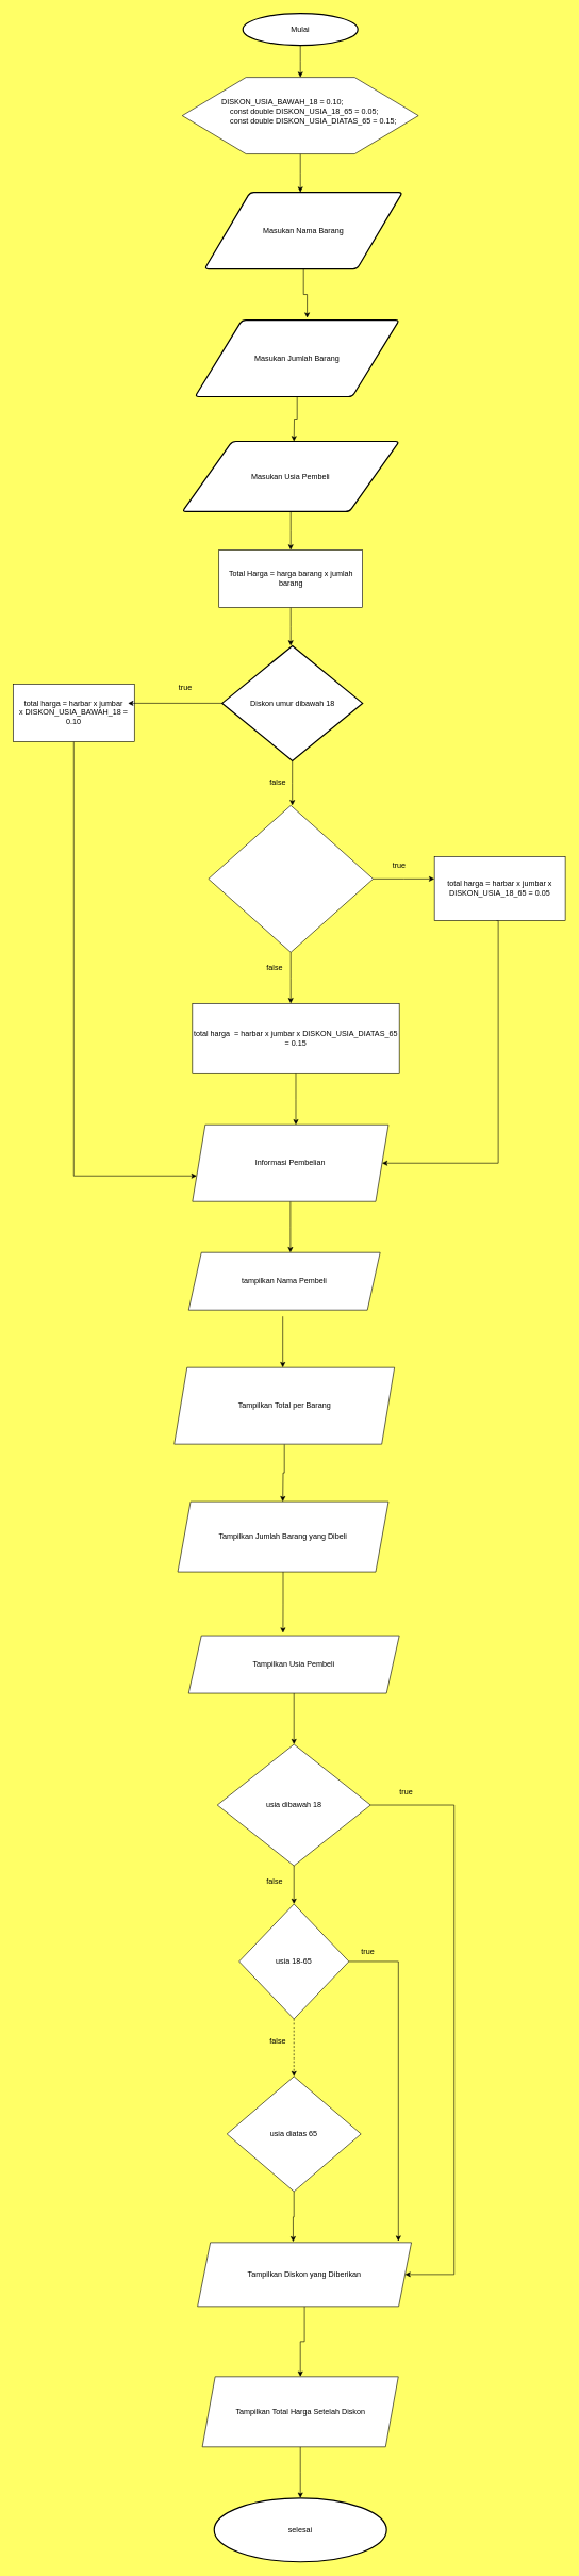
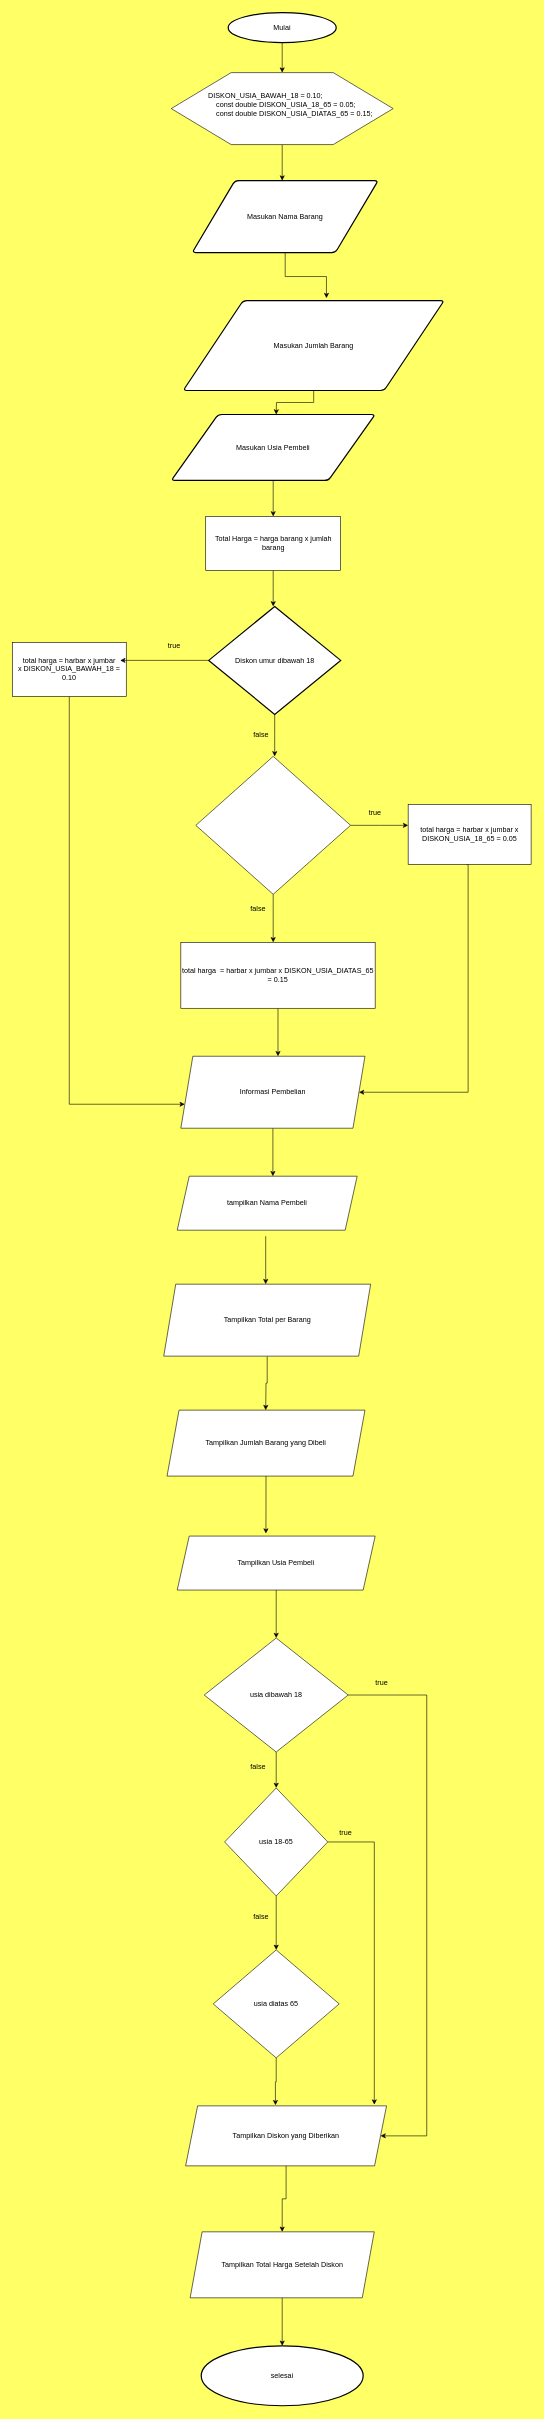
  <mxCell id="0" />
  <mxCell id="1" parent="0" />
  <mxCell id="2" style="edgeStyle=orthogonalEdgeStyle;rounded=0;orthogonalLoop=1;jettySize=auto;html=1;exitX=0.5;exitY=1;exitDx=0;exitDy=0;exitPerimeter=0;" edge="1" parent="1" source="3"><mxGeometry relative="1" as="geometry"><mxPoint x="470" y="120" as="targetPoint" /></mxGeometry></mxCell>
  <mxCell id="3" value="Mulai" style="strokeWidth=2;html=1;shape=mxgraph.flowchart.start_1;whiteSpace=wrap;" vertex="1" parent="1"><mxGeometry x="380" y="20" width="180" height="50" as="geometry" /></mxCell>
  <mxCell id="4" style="edgeStyle=orthogonalEdgeStyle;rounded=0;orthogonalLoop=1;jettySize=auto;html=1;exitX=0.5;exitY=1;exitDx=0;exitDy=0;" edge="1" parent="1" source="5"><mxGeometry relative="1" as="geometry"><mxPoint x="470" y="300" as="targetPoint" /></mxGeometry></mxCell>
  <mxCell id="5" value="" style="verticalLabelPosition=bottom;verticalAlign=top;html=1;shape=hexagon;perimeter=hexagonPerimeter2;arcSize=6;size=0.27;" vertex="1" parent="1"><mxGeometry x="285" y="120" width="370" height="120" as="geometry" /></mxCell>
  <mxCell id="6" value="DISKON_USIA_BAWAH_18 = 0.10;&#10;    const double DISKON_USIA_18_65 = 0.05;&#10;    const double DISKON_USIA_DIATAS_65 = 0.15;" style="text;whiteSpace=wrap;" vertex="1" parent="1"><mxGeometry x="345" y="145" width="310" height="70" as="geometry" /></mxCell>
  <mxCell id="7" value="Masukan Nama Barang" style="shape=parallelogram;html=1;strokeWidth=2;perimeter=parallelogramPerimeter;whiteSpace=wrap;rounded=1;arcSize=12;size=0.23;" vertex="1" parent="1"><mxGeometry x="320" y="300" width="310" height="120" as="geometry" /></mxCell>
  <mxCell id="8" style="edgeStyle=orthogonalEdgeStyle;rounded=0;orthogonalLoop=1;jettySize=auto;html=1;" edge="1" parent="1" source="9"><mxGeometry relative="1" as="geometry"><mxPoint x="460" y="690" as="targetPoint" /></mxGeometry></mxCell>
- <mxCell id="9" value="Masukan Jumlah Barang" style="shape=parallelogram;html=1;strokeWidth=2;perimeter=parallelogramPerimeter;whiteSpace=wrap;rounded=1;arcSize=12;size=0.23;" vertex="1" parent="1"><mxGeometry x="305" y="500" width="320" height="120" as="geometry" /></mxCell>
+ <mxCell id="9" value="Masukan Jumlah Barang" style="shape=parallelogram;html=1;strokeWidth=2;perimeter=parallelogramPerimeter;whiteSpace=wrap;rounded=1;arcSize=12;size=0.23;" vertex="1" parent="1"><mxGeometry x="305" y="500" width="435" height="150" as="geometry" /></mxCell>
  <mxCell id="10" style="edgeStyle=orthogonalEdgeStyle;rounded=0;orthogonalLoop=1;jettySize=auto;html=1;entryX=0.549;entryY=-0.027;entryDx=0;entryDy=0;entryPerimeter=0;" edge="1" parent="1" source="7" target="9"><mxGeometry relative="1" as="geometry" /></mxCell>
  <mxCell id="11" style="edgeStyle=orthogonalEdgeStyle;rounded=0;orthogonalLoop=1;jettySize=auto;html=1;" edge="1" parent="1" source="12"><mxGeometry relative="1" as="geometry"><mxPoint x="455" y="860" as="targetPoint" /></mxGeometry></mxCell>
  <mxCell id="12" value="Masukan Usia Pembeli" style="shape=parallelogram;html=1;strokeWidth=2;perimeter=parallelogramPerimeter;whiteSpace=wrap;rounded=1;arcSize=12;size=0.23;" vertex="1" parent="1"><mxGeometry x="285" y="690" width="340" height="110" as="geometry" /></mxCell>
  <mxCell id="13" style="edgeStyle=orthogonalEdgeStyle;rounded=0;orthogonalLoop=1;jettySize=auto;html=1;" edge="1" parent="1" source="14"><mxGeometry relative="1" as="geometry"><mxPoint x="457.5" y="1260" as="targetPoint" /></mxGeometry></mxCell>
  <mxCell id="14" value="Diskon umur dibawah 18" style="strokeWidth=2;html=1;shape=mxgraph.flowchart.decision;whiteSpace=wrap;" vertex="1" parent="1"><mxGeometry x="347.5" y="1010" width="220" height="180" as="geometry" /></mxCell>
  <mxCell id="15" style="edgeStyle=orthogonalEdgeStyle;rounded=0;orthogonalLoop=1;jettySize=auto;html=1;" edge="1" parent="1" source="16"><mxGeometry relative="1" as="geometry"><mxPoint x="455" y="1010" as="targetPoint" /></mxGeometry></mxCell>
  <mxCell id="16" value="Total Harga = harga barang x jumlah barang" style="rounded=0;whiteSpace=wrap;html=1;" vertex="1" parent="1"><mxGeometry x="342.5" y="860" width="225" height="90" as="geometry" /></mxCell>
  <mxCell id="17" style="edgeStyle=orthogonalEdgeStyle;rounded=0;orthogonalLoop=1;jettySize=auto;html=1;" edge="1" parent="1" source="19"><mxGeometry relative="1" as="geometry"><mxPoint x="455" y="1570" as="targetPoint" /></mxGeometry></mxCell>
  <mxCell id="18" style="edgeStyle=orthogonalEdgeStyle;rounded=0;orthogonalLoop=1;jettySize=auto;html=1;" edge="1" parent="1" source="19"><mxGeometry relative="1" as="geometry"><mxPoint x="680" y="1375" as="targetPoint" /></mxGeometry></mxCell>
  <mxCell id="19" value="" style="rhombus;whiteSpace=wrap;html=1;" vertex="1" parent="1"><mxGeometry x="326" y="1260" width="258" height="230" as="geometry" /></mxCell>
  <mxCell id="20" style="edgeStyle=orthogonalEdgeStyle;rounded=0;orthogonalLoop=1;jettySize=auto;html=1;" edge="1" parent="1" source="21"><mxGeometry relative="1" as="geometry"><mxPoint x="463" y="1760" as="targetPoint" /></mxGeometry></mxCell>
  <mxCell id="21" value="total harga&amp;nbsp; = harbar x jumbar x&amp;nbsp;DISKON_USIA_DIATAS_65 = 0.15" style="rounded=0;whiteSpace=wrap;html=1;" vertex="1" parent="1"><mxGeometry x="301" y="1570" width="324" height="110" as="geometry" /></mxCell>
  <mxCell id="22" style="edgeStyle=orthogonalEdgeStyle;rounded=0;orthogonalLoop=1;jettySize=auto;html=1;" edge="1" parent="1" source="23" target="31"><mxGeometry relative="1" as="geometry"><mxPoint x="120" y="1840" as="targetPoint" /><Array as="points"><mxPoint x="115" y="1840" /></Array></mxGeometry></mxCell>
  <mxCell id="23" value="total harga = harbar x jumbar x&amp;nbsp;DISKON_USIA_BAWAH_18 = 0.10" style="rounded=0;whiteSpace=wrap;html=1;" vertex="1" parent="1"><mxGeometry x="20" y="1070" width="190" height="90" as="geometry" /></mxCell>
  <mxCell id="24" style="edgeStyle=orthogonalEdgeStyle;rounded=0;orthogonalLoop=1;jettySize=auto;html=1;entryX=1;entryY=0.5;entryDx=0;entryDy=0;" edge="1" parent="1" target="31"><mxGeometry relative="1" as="geometry"><mxPoint x="779.5" y="1831" as="targetPoint" /><mxPoint x="777" y="1440" as="sourcePoint" /><Array as="points"><mxPoint x="780" y="1440" /><mxPoint x="780" y="1820" /></Array></mxGeometry></mxCell>
  <mxCell id="25" value="total harga = harbar x jumbar x DISKON_USIA_18_65 = 0.05" style="rounded=0;whiteSpace=wrap;html=1;" vertex="1" parent="1"><mxGeometry x="680" y="1340" width="205" height="100" as="geometry" /></mxCell>
  <mxCell id="26" value="true" style="text;html=1;strokeColor=none;fillColor=none;align=center;verticalAlign=middle;whiteSpace=wrap;rounded=0;" vertex="1" parent="1"><mxGeometry x="595" y="1340" width="60" height="30" as="geometry" /></mxCell>
  <mxCell id="27" value="false" style="text;html=1;strokeColor=none;fillColor=none;align=center;verticalAlign=middle;whiteSpace=wrap;rounded=0;" vertex="1" parent="1"><mxGeometry x="400" y="1500" width="60" height="30" as="geometry" /></mxCell>
  <mxCell id="28" value="false" style="text;html=1;strokeColor=none;fillColor=none;align=center;verticalAlign=middle;whiteSpace=wrap;rounded=0;" vertex="1" parent="1"><mxGeometry x="405" y="1210" width="60" height="30" as="geometry" /></mxCell>
  <mxCell id="29" value="true" style="text;html=1;strokeColor=none;fillColor=none;align=center;verticalAlign=middle;whiteSpace=wrap;rounded=0;" vertex="1" parent="1"><mxGeometry x="260" y="1060" width="60" height="30" as="geometry" /></mxCell>
  <mxCell id="30" style="edgeStyle=orthogonalEdgeStyle;rounded=0;orthogonalLoop=1;jettySize=auto;html=1;" edge="1" parent="1" source="31"><mxGeometry relative="1" as="geometry"><mxPoint x="454.5" y="1960" as="targetPoint" /></mxGeometry></mxCell>
  <mxCell id="31" value="Informasi Pembelian" style="shape=parallelogram;perimeter=parallelogramPerimeter;whiteSpace=wrap;html=1;fixedSize=1;" vertex="1" parent="1"><mxGeometry x="301" y="1760" width="307" height="120" as="geometry" /></mxCell>
  <mxCell id="32" style="edgeStyle=orthogonalEdgeStyle;rounded=0;orthogonalLoop=1;jettySize=auto;html=1;" edge="1" parent="1"><mxGeometry relative="1" as="geometry"><mxPoint x="442.5" y="2140" as="targetPoint" /><mxPoint x="442.5" y="2060" as="sourcePoint" /></mxGeometry></mxCell>
  <mxCell id="33" style="edgeStyle=orthogonalEdgeStyle;rounded=0;orthogonalLoop=1;jettySize=auto;html=1;" edge="1" parent="1" source="34"><mxGeometry relative="1" as="geometry"><mxPoint x="442.5" y="2350" as="targetPoint" /></mxGeometry></mxCell>
  <mxCell id="34" value="Tampilkan Total per Barang" style="shape=parallelogram;perimeter=parallelogramPerimeter;whiteSpace=wrap;html=1;fixedSize=1;" vertex="1" parent="1"><mxGeometry x="272.5" y="2140" width="345" height="120" as="geometry" /></mxCell>
  <mxCell id="35" value="Tampilkan Jumlah Barang yang Dibeli" style="shape=parallelogram;perimeter=parallelogramPerimeter;whiteSpace=wrap;html=1;fixedSize=1;" vertex="1" parent="1"><mxGeometry x="278" y="2350" width="330" height="110" as="geometry" /></mxCell>
  <mxCell id="36" style="edgeStyle=orthogonalEdgeStyle;rounded=0;orthogonalLoop=1;jettySize=auto;html=1;" edge="1" parent="1" source="37"><mxGeometry relative="1" as="geometry"><mxPoint x="460" y="2730" as="targetPoint" /></mxGeometry></mxCell>
  <mxCell id="37" value="Tampilkan Usia Pembeli" style="shape=parallelogram;perimeter=parallelogramPerimeter;whiteSpace=wrap;html=1;fixedSize=1;" vertex="1" parent="1"><mxGeometry x="295" y="2560" width="330" height="90" as="geometry" /></mxCell>
  <mxCell id="38" style="edgeStyle=orthogonalEdgeStyle;rounded=0;orthogonalLoop=1;jettySize=auto;html=1;entryX=0.448;entryY=-0.047;entryDx=0;entryDy=0;entryPerimeter=0;" edge="1" parent="1" source="35" target="37"><mxGeometry relative="1" as="geometry" /></mxCell>
  <mxCell id="39" style="edgeStyle=orthogonalEdgeStyle;rounded=0;orthogonalLoop=1;jettySize=auto;html=1;entryX=0.5;entryY=0;entryDx=0;entryDy=0;" edge="1" parent="1" source="40" target="42"><mxGeometry relative="1" as="geometry" /></mxCell>
  <mxCell id="40" value="Tampilkan Diskon yang Diberikan" style="shape=parallelogram;perimeter=parallelogramPerimeter;whiteSpace=wrap;html=1;fixedSize=1;" vertex="1" parent="1"><mxGeometry x="309" y="3510" width="335" height="100" as="geometry" /></mxCell>
  <mxCell id="41" style="edgeStyle=orthogonalEdgeStyle;rounded=0;orthogonalLoop=1;jettySize=auto;html=1;" edge="1" parent="1" source="42"><mxGeometry relative="1" as="geometry"><mxPoint x="470" y="3910" as="targetPoint" /></mxGeometry></mxCell>
  <mxCell id="42" value="Tampilkan Total Harga Setelah Diskon" style="shape=parallelogram;perimeter=parallelogramPerimeter;whiteSpace=wrap;html=1;fixedSize=1;" vertex="1" parent="1"><mxGeometry x="316.5" y="3720" width="307" height="110" as="geometry" /></mxCell>
  <mxCell id="43" style="edgeStyle=orthogonalEdgeStyle;rounded=0;orthogonalLoop=1;jettySize=auto;html=1;" edge="1" parent="1" source="45"><mxGeometry relative="1" as="geometry"><mxPoint x="460" y="2980" as="targetPoint" /></mxGeometry></mxCell>
  <mxCell id="44" style="edgeStyle=orthogonalEdgeStyle;rounded=0;orthogonalLoop=1;jettySize=auto;html=1;" edge="1" parent="1" source="45" target="40"><mxGeometry relative="1" as="geometry"><mxPoint x="710" y="3570" as="targetPoint" /><Array as="points"><mxPoint x="711" y="2825" /><mxPoint x="711" y="3560" /></Array></mxGeometry></mxCell>
  <mxCell id="45" value="usia dibawah 18" style="rhombus;whiteSpace=wrap;html=1;" vertex="1" parent="1"><mxGeometry x="340" y="2730" width="240" height="190" as="geometry" /></mxCell>
- <mxCell id="46" style="edgeStyle=orthogonalEdgeStyle;rounded=0;orthogonalLoop=1;jettySize=auto;html=1;entryX=0.5;entryY=0;entryDx=0;entryDy=0;dashed=1;" edge="1" parent="1" source="47" target="48"><mxGeometry relative="1" as="geometry" /></mxCell>
+ <mxCell id="46" style="edgeStyle=orthogonalEdgeStyle;rounded=0;orthogonalLoop=1;jettySize=auto;html=1;entryX=0.5;entryY=0;entryDx=0;entryDy=0;" edge="1" parent="1" source="47" target="48"><mxGeometry relative="1" as="geometry" /></mxCell>
  <mxCell id="47" value="usia 18-65" style="rhombus;whiteSpace=wrap;html=1;" vertex="1" parent="1"><mxGeometry x="374" y="2980" width="172" height="180" as="geometry" /></mxCell>
  <mxCell id="48" value="usia diatas 65" style="rhombus;whiteSpace=wrap;html=1;" vertex="1" parent="1"><mxGeometry x="355" y="3250" width="210" height="180" as="geometry" /></mxCell>
  <mxCell id="49" style="edgeStyle=orthogonalEdgeStyle;rounded=0;orthogonalLoop=1;jettySize=auto;html=1;entryX=0.447;entryY=-0.011;entryDx=0;entryDy=0;entryPerimeter=0;" edge="1" parent="1" source="48" target="40"><mxGeometry relative="1" as="geometry" /></mxCell>
  <mxCell id="50" style="edgeStyle=orthogonalEdgeStyle;rounded=0;orthogonalLoop=1;jettySize=auto;html=1;exitX=1;exitY=0.5;exitDx=0;exitDy=0;entryX=0.939;entryY=-0.021;entryDx=0;entryDy=0;entryPerimeter=0;" edge="1" parent="1" source="47" target="40"><mxGeometry relative="1" as="geometry" /></mxCell>
  <mxCell id="51" value="false" style="text;html=1;strokeColor=none;fillColor=none;align=center;verticalAlign=middle;whiteSpace=wrap;rounded=0;" vertex="1" parent="1"><mxGeometry x="400" y="2930" width="60" height="30" as="geometry" /></mxCell>
  <mxCell id="52" value="false" style="text;html=1;strokeColor=none;fillColor=none;align=center;verticalAlign=middle;whiteSpace=wrap;rounded=0;" vertex="1" parent="1"><mxGeometry x="405" y="3180" width="60" height="30" as="geometry" /></mxCell>
  <mxCell id="53" value="true" style="text;html=1;strokeColor=none;fillColor=none;align=center;verticalAlign=middle;whiteSpace=wrap;rounded=0;" vertex="1" parent="1"><mxGeometry x="546" y="3040" width="60" height="30" as="geometry" /></mxCell>
  <mxCell id="54" value="true" style="text;html=1;strokeColor=none;fillColor=none;align=center;verticalAlign=middle;whiteSpace=wrap;rounded=0;" vertex="1" parent="1"><mxGeometry x="606" y="2790" width="60" height="30" as="geometry" /></mxCell>
  <mxCell id="55" value="selesai" style="strokeWidth=2;html=1;shape=mxgraph.flowchart.start_1;whiteSpace=wrap;" vertex="1" parent="1"><mxGeometry x="335" y="3910" width="270" height="100" as="geometry" /></mxCell>
  <mxCell id="56" value="tampilkan Nama Pembeli" style="shape=parallelogram;perimeter=parallelogramPerimeter;whiteSpace=wrap;html=1;fixedSize=1;" vertex="1" parent="1"><mxGeometry x="295" y="1960" width="300" height="90" as="geometry" /></mxCell>
  <mxCell id="57" style="edgeStyle=orthogonalEdgeStyle;rounded=0;orthogonalLoop=1;jettySize=auto;html=1;exitX=0;exitY=0.5;exitDx=0;exitDy=0;exitPerimeter=0;entryX=0.947;entryY=0.333;entryDx=0;entryDy=0;entryPerimeter=0;" edge="1" parent="1" source="14" target="23"><mxGeometry relative="1" as="geometry" /></mxCell>
